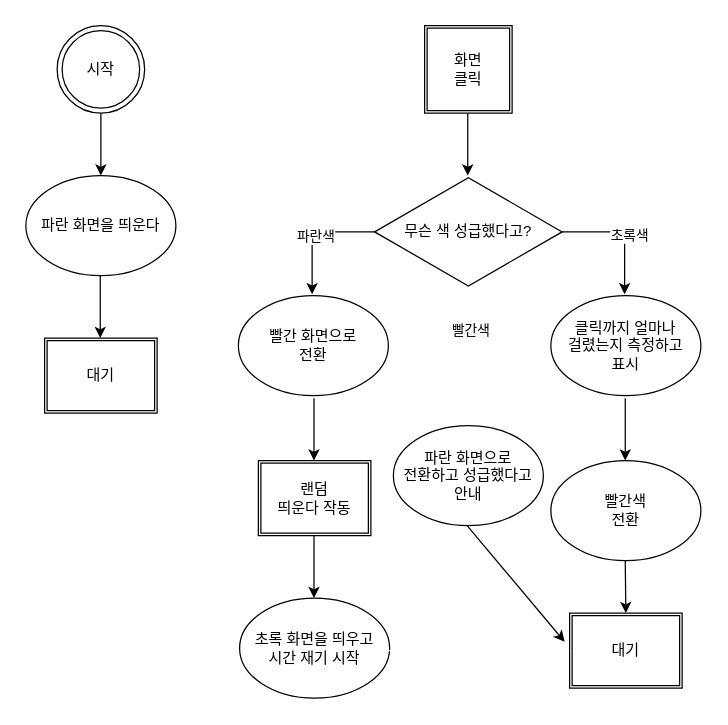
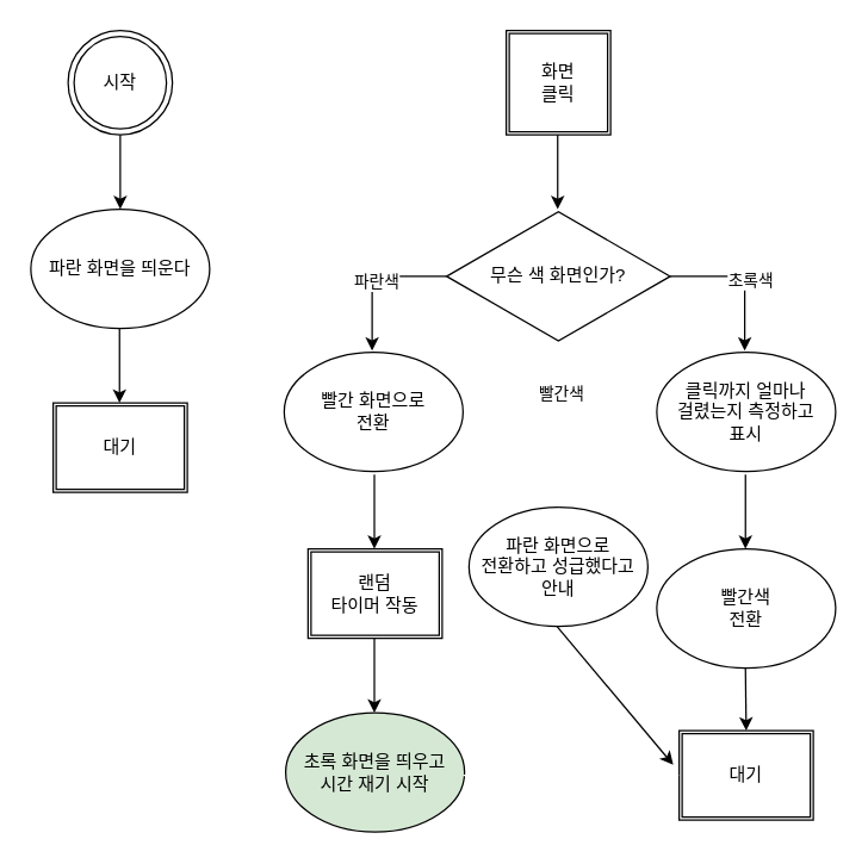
  <mxCell id="0" />
  <mxCell id="1" parent="0" />
  <mxCell id="2" value="시작" style="ellipse;shape=doubleEllipse;whiteSpace=wrap;html=1;aspect=fixed;" vertex="1" parent="1"><mxGeometry x="45" y="20" width="70" height="70" as="geometry" /></mxCell>
  <mxCell id="3" value="" style="endArrow=classic;html=1;rounded=0;" edge="1" parent="1"><mxGeometry width="50" height="50" relative="1" as="geometry"><mxPoint x="80" y="90" as="sourcePoint" /><mxPoint x="80" y="140" as="targetPoint" /></mxGeometry></mxCell>
  <mxCell id="4" value="파란 화면을 띄운다" style="ellipse;whiteSpace=wrap;html=1;" vertex="1" parent="1"><mxGeometry x="20" y="140" width="120" height="80" as="geometry" /></mxCell>
  <mxCell id="5" value="" style="endArrow=classic;html=1;rounded=0;" edge="1" parent="1"><mxGeometry width="50" height="50" relative="1" as="geometry"><mxPoint x="79.5" y="220" as="sourcePoint" /><mxPoint x="79.5" y="270" as="targetPoint" /></mxGeometry></mxCell>
  <mxCell id="6" value="대기" style="shape=ext;double=1;rounded=0;whiteSpace=wrap;html=1;" vertex="1" parent="1"><mxGeometry x="35" y="270" width="90" height="60" as="geometry" /></mxCell>
  <mxCell id="7" value="화면&lt;br&gt;클릭" style="shape=ext;double=1;whiteSpace=wrap;html=1;aspect=fixed;" vertex="1" parent="1"><mxGeometry x="339" y="20" width="70" height="70" as="geometry" /></mxCell>
  <mxCell id="8" value="" style="endArrow=classic;html=1;rounded=0;" edge="1" parent="1"><mxGeometry width="50" height="50" relative="1" as="geometry"><mxPoint x="373.5" y="90" as="sourcePoint" /><mxPoint x="373.5" y="140" as="targetPoint" /></mxGeometry></mxCell>
  <mxCell id="9" value="빨간 화면으로&lt;br&gt;전환" style="ellipse;whiteSpace=wrap;html=1;" vertex="1" parent="1"><mxGeometry x="190" y="236" width="120" height="80" as="geometry" /></mxCell>
  <mxCell id="10" value="" style="endArrow=classic;html=1;rounded=0;" edge="1" parent="1"><mxGeometry width="50" height="50" relative="1" as="geometry"><mxPoint x="250.5" y="318" as="sourcePoint" /><mxPoint x="250.5" y="368" as="targetPoint" /></mxGeometry></mxCell>
- <mxCell id="11" value="랜덤&lt;br&gt;띄운다 작동" style="shape=ext;double=1;rounded=0;whiteSpace=wrap;html=1;" vertex="1" parent="1"><mxGeometry x="206" y="368" width="90" height="60" as="geometry" /></mxCell>
+ <mxCell id="11" value="랜덤&lt;br&gt;타이머 작동" style="shape=ext;double=1;rounded=0;whiteSpace=wrap;html=1;" vertex="1" parent="1"><mxGeometry x="206" y="368" width="90" height="60" as="geometry" /></mxCell>
  <mxCell id="12" value="" style="endArrow=classic;html=1;rounded=0;" edge="1" parent="1"><mxGeometry width="50" height="50" relative="1" as="geometry"><mxPoint x="250.5" y="428" as="sourcePoint" /><mxPoint x="250.5" y="478" as="targetPoint" /></mxGeometry></mxCell>
- <mxCell id="13" value="초록 화면을 띄우고&lt;br&gt;시간 재기 시작" style="ellipse;whiteSpace=wrap;html=1;" vertex="1" parent="1"><mxGeometry x="191" y="478" width="120" height="80" as="geometry" /></mxCell>
+ <mxCell id="13" value="초록 화면을 띄우고&lt;br&gt;시간 재기 시작" style="ellipse;whiteSpace=wrap;html=1;fillColor=#d5e8d4;" vertex="1" parent="1"><mxGeometry x="191" y="478" width="120" height="80" as="geometry" /></mxCell>
  <mxCell id="14" value="" style="endArrow=classic;html=1;rounded=0;entryX=0.5;entryY=0;entryDx=0;entryDy=0;" edge="1" parent="1" target="27"><mxGeometry width="50" height="50" relative="1" as="geometry"><mxPoint x="499.5" y="448" as="sourcePoint" /><mxPoint x="500" y="480" as="targetPoint" /></mxGeometry></mxCell>
  <mxCell id="15" value="파란 화면으로&lt;br&gt;전환하고 성급했다고&lt;br&gt;안내" style="ellipse;whiteSpace=wrap;html=1;" vertex="1" parent="1"><mxGeometry x="314" y="340" width="120" height="80" as="geometry" /></mxCell>
  <mxCell id="16" value="" style="endArrow=classic;html=1;rounded=0;entryX=-0.044;entryY=0.383;entryDx=0;entryDy=0;entryPerimeter=0;" edge="1" parent="1" target="27"><mxGeometry width="50" height="50" relative="1" as="geometry"><mxPoint x="373" y="420" as="sourcePoint" /><mxPoint x="373" y="470" as="targetPoint" /></mxGeometry></mxCell>
  <mxCell id="17" value="클릭까지 얼마나&lt;br&gt;걸렸는지 측정하고&lt;br&gt;표시" style="ellipse;whiteSpace=wrap;html=1;" vertex="1" parent="1"><mxGeometry x="440" y="236" width="120" height="80" as="geometry" /></mxCell>
  <mxCell id="18" value="" style="endArrow=classic;html=1;rounded=0;" edge="1" parent="1"><mxGeometry width="50" height="50" relative="1" as="geometry"><mxPoint x="499.5" y="318" as="sourcePoint" /><mxPoint x="499.5" y="368" as="targetPoint" /></mxGeometry></mxCell>
  <mxCell id="19" value="빨간색&lt;br&gt;전환" style="ellipse;whiteSpace=wrap;html=1;" vertex="1" parent="1"><mxGeometry x="440" y="368" width="120" height="80" as="geometry" /></mxCell>
- <mxCell id="20" value="무슨 색 성급했다고?" style="html=1;whiteSpace=wrap;aspect=fixed;shape=isoRectangle;" vertex="1" parent="1"><mxGeometry x="299" y="140" width="150" height="90" as="geometry" /></mxCell>
+ <mxCell id="20" value="무슨 색 화면인가?" style="html=1;whiteSpace=wrap;aspect=fixed;shape=isoRectangle;" vertex="1" parent="1"><mxGeometry x="299" y="140" width="150" height="90" as="geometry" /></mxCell>
  <mxCell id="21" value="" style="edgeStyle=segmentEdgeStyle;endArrow=classic;html=1;rounded=0;" edge="1" parent="1"><mxGeometry width="50" height="50" relative="1" as="geometry"><mxPoint x="299" y="185" as="sourcePoint" /><mxPoint x="249" y="235" as="targetPoint" /></mxGeometry></mxCell>
  <mxCell id="22" value="파란색" style="edgeLabel;html=1;align=center;verticalAlign=middle;resizable=0;points=[];" vertex="1" connectable="0" parent="21"><mxGeometry x="0.06" y="2" relative="1" as="geometry"><mxPoint as="offset" /></mxGeometry></mxCell>
  <mxCell id="23" value="" style="edgeStyle=segmentEdgeStyle;endArrow=classic;html=1;rounded=0;" edge="1" parent="1"><mxGeometry width="50" height="50" relative="1" as="geometry"><mxPoint x="449" y="185" as="sourcePoint" /><mxPoint x="499" y="235" as="targetPoint" /></mxGeometry></mxCell>
  <mxCell id="24" value="초록색" style="edgeLabel;html=1;align=center;verticalAlign=middle;resizable=0;points=[];" vertex="1" connectable="0" parent="23"><mxGeometry x="0.04" y="3" relative="1" as="geometry"><mxPoint as="offset" /></mxGeometry></mxCell>
  <mxCell id="25" value="" style="endArrow=classic;html=1;rounded=0;strokeColor=#FFFFFF;" edge="1" parent="1"><mxGeometry width="50" height="50" relative="1" as="geometry"><mxPoint x="374" y="230" as="sourcePoint" /><mxPoint x="374" y="340" as="targetPoint" /></mxGeometry></mxCell>
  <mxCell id="26" value="빨간색" style="edgeLabel;html=1;align=center;verticalAlign=middle;resizable=0;points=[];" vertex="1" connectable="0" parent="25"><mxGeometry x="-0.4" y="1" relative="1" as="geometry"><mxPoint as="offset" /></mxGeometry></mxCell>
  <mxCell id="27" value="대기" style="shape=ext;double=1;rounded=0;whiteSpace=wrap;html=1;" vertex="1" parent="1"><mxGeometry x="455" y="490" width="90" height="60" as="geometry" /></mxCell>
  <mxCell id="28" value="" style="endArrow=classic;html=1;rounded=0;strokeColor=#FFFFFF;entryX=0;entryY=0.5;entryDx=0;entryDy=0;" edge="1" parent="1" target="27"><mxGeometry width="50" height="50" relative="1" as="geometry"><mxPoint x="310" y="520" as="sourcePoint" /><mxPoint x="360" y="470" as="targetPoint" /></mxGeometry></mxCell>
